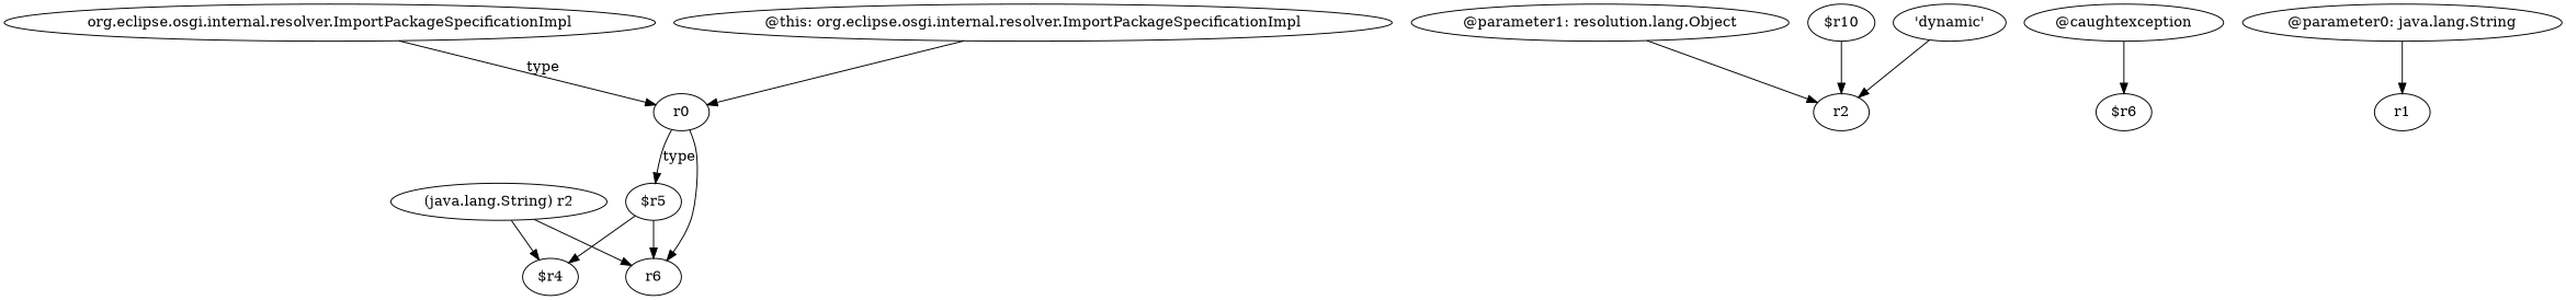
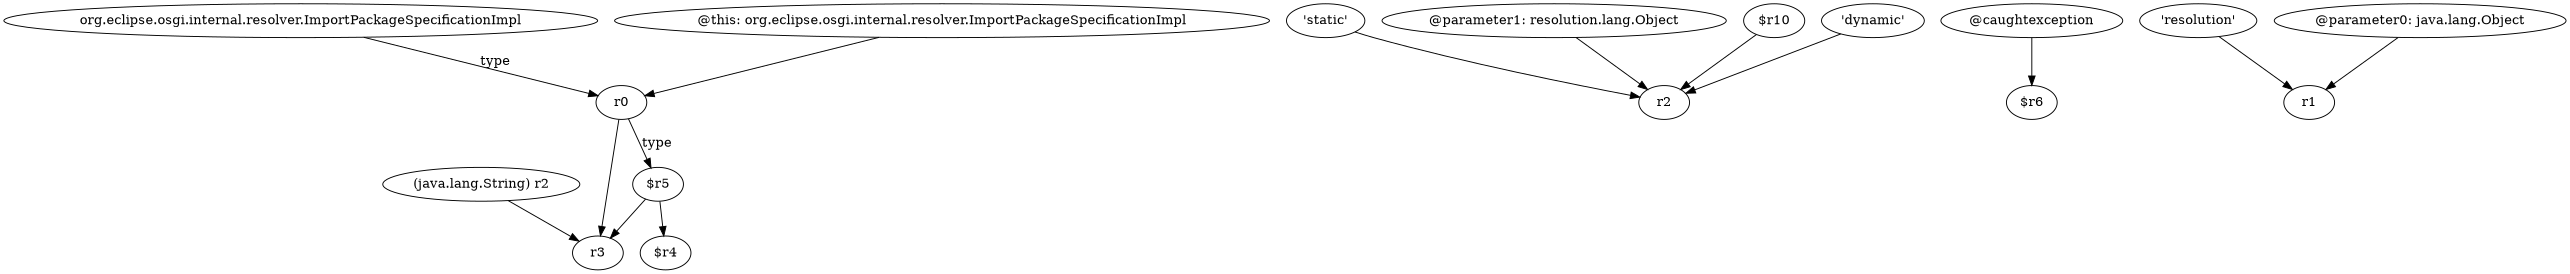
  digraph {
    n1 [label="(java.lang.String) r2"]
    n2 [label="$r4"]
-   n3 [label=r6]
+   n3 [label=r3]
    n4 [label="$r5"]
+   n5 [label="'static'"]
    n6 [label=r2]
    n7 [label="@parameter1: resolution.lang.Object"]
    n8 [label="$r10"]
    n9 [label="@caughtexception"]
    n10 [label="$r6"]
    n11 [label=r0]
+   n12 [label="'resolution'"]
    n13 [label=r1]
    n14 [label="org.eclipse.osgi.internal.resolver.ImportPackageSpecificationImpl"]
-   n15 [label="@parameter0: java.lang.String"]
+   n15 [label="@parameter0: java.lang.Object"]
    n16 [label="'dynamic'"]
    n17 [label="@this: org.eclipse.osgi.internal.resolver.ImportPackageSpecificationImpl"]
-   n1 -> n2
    n1 -> n3
    n4 -> n2
    n4 -> n3
+   n5 -> n6
    n7 -> n6
    n8 -> n6
    n9 -> n10
    n11 -> n3
    n11 -> n4 [label=type]
+   n12 -> n13
    n14 -> n11 [label=type]
    n15 -> n13
    n16 -> n6
    n17 -> n11
  }
